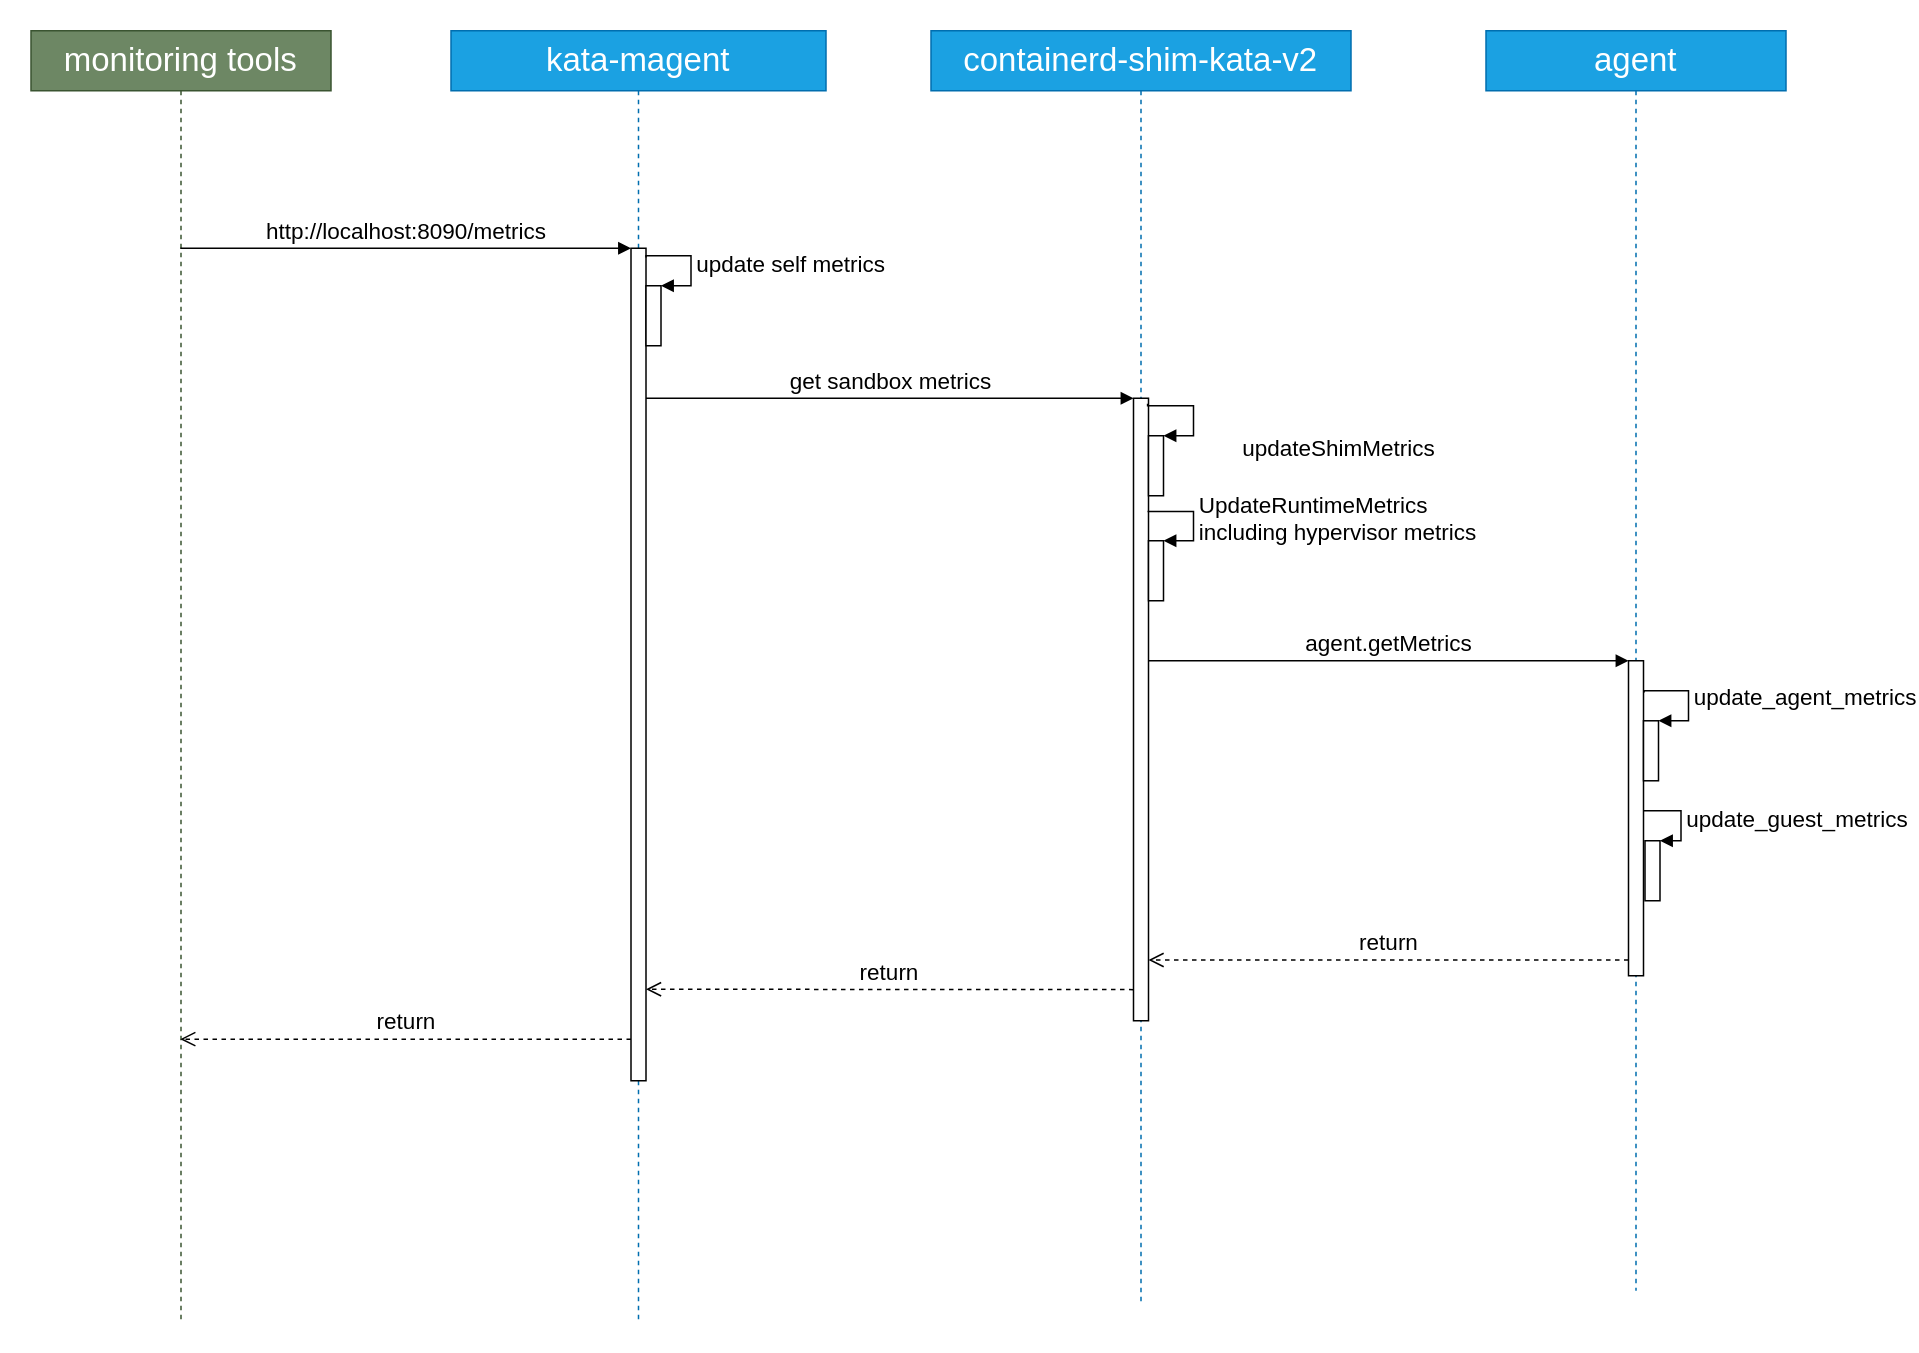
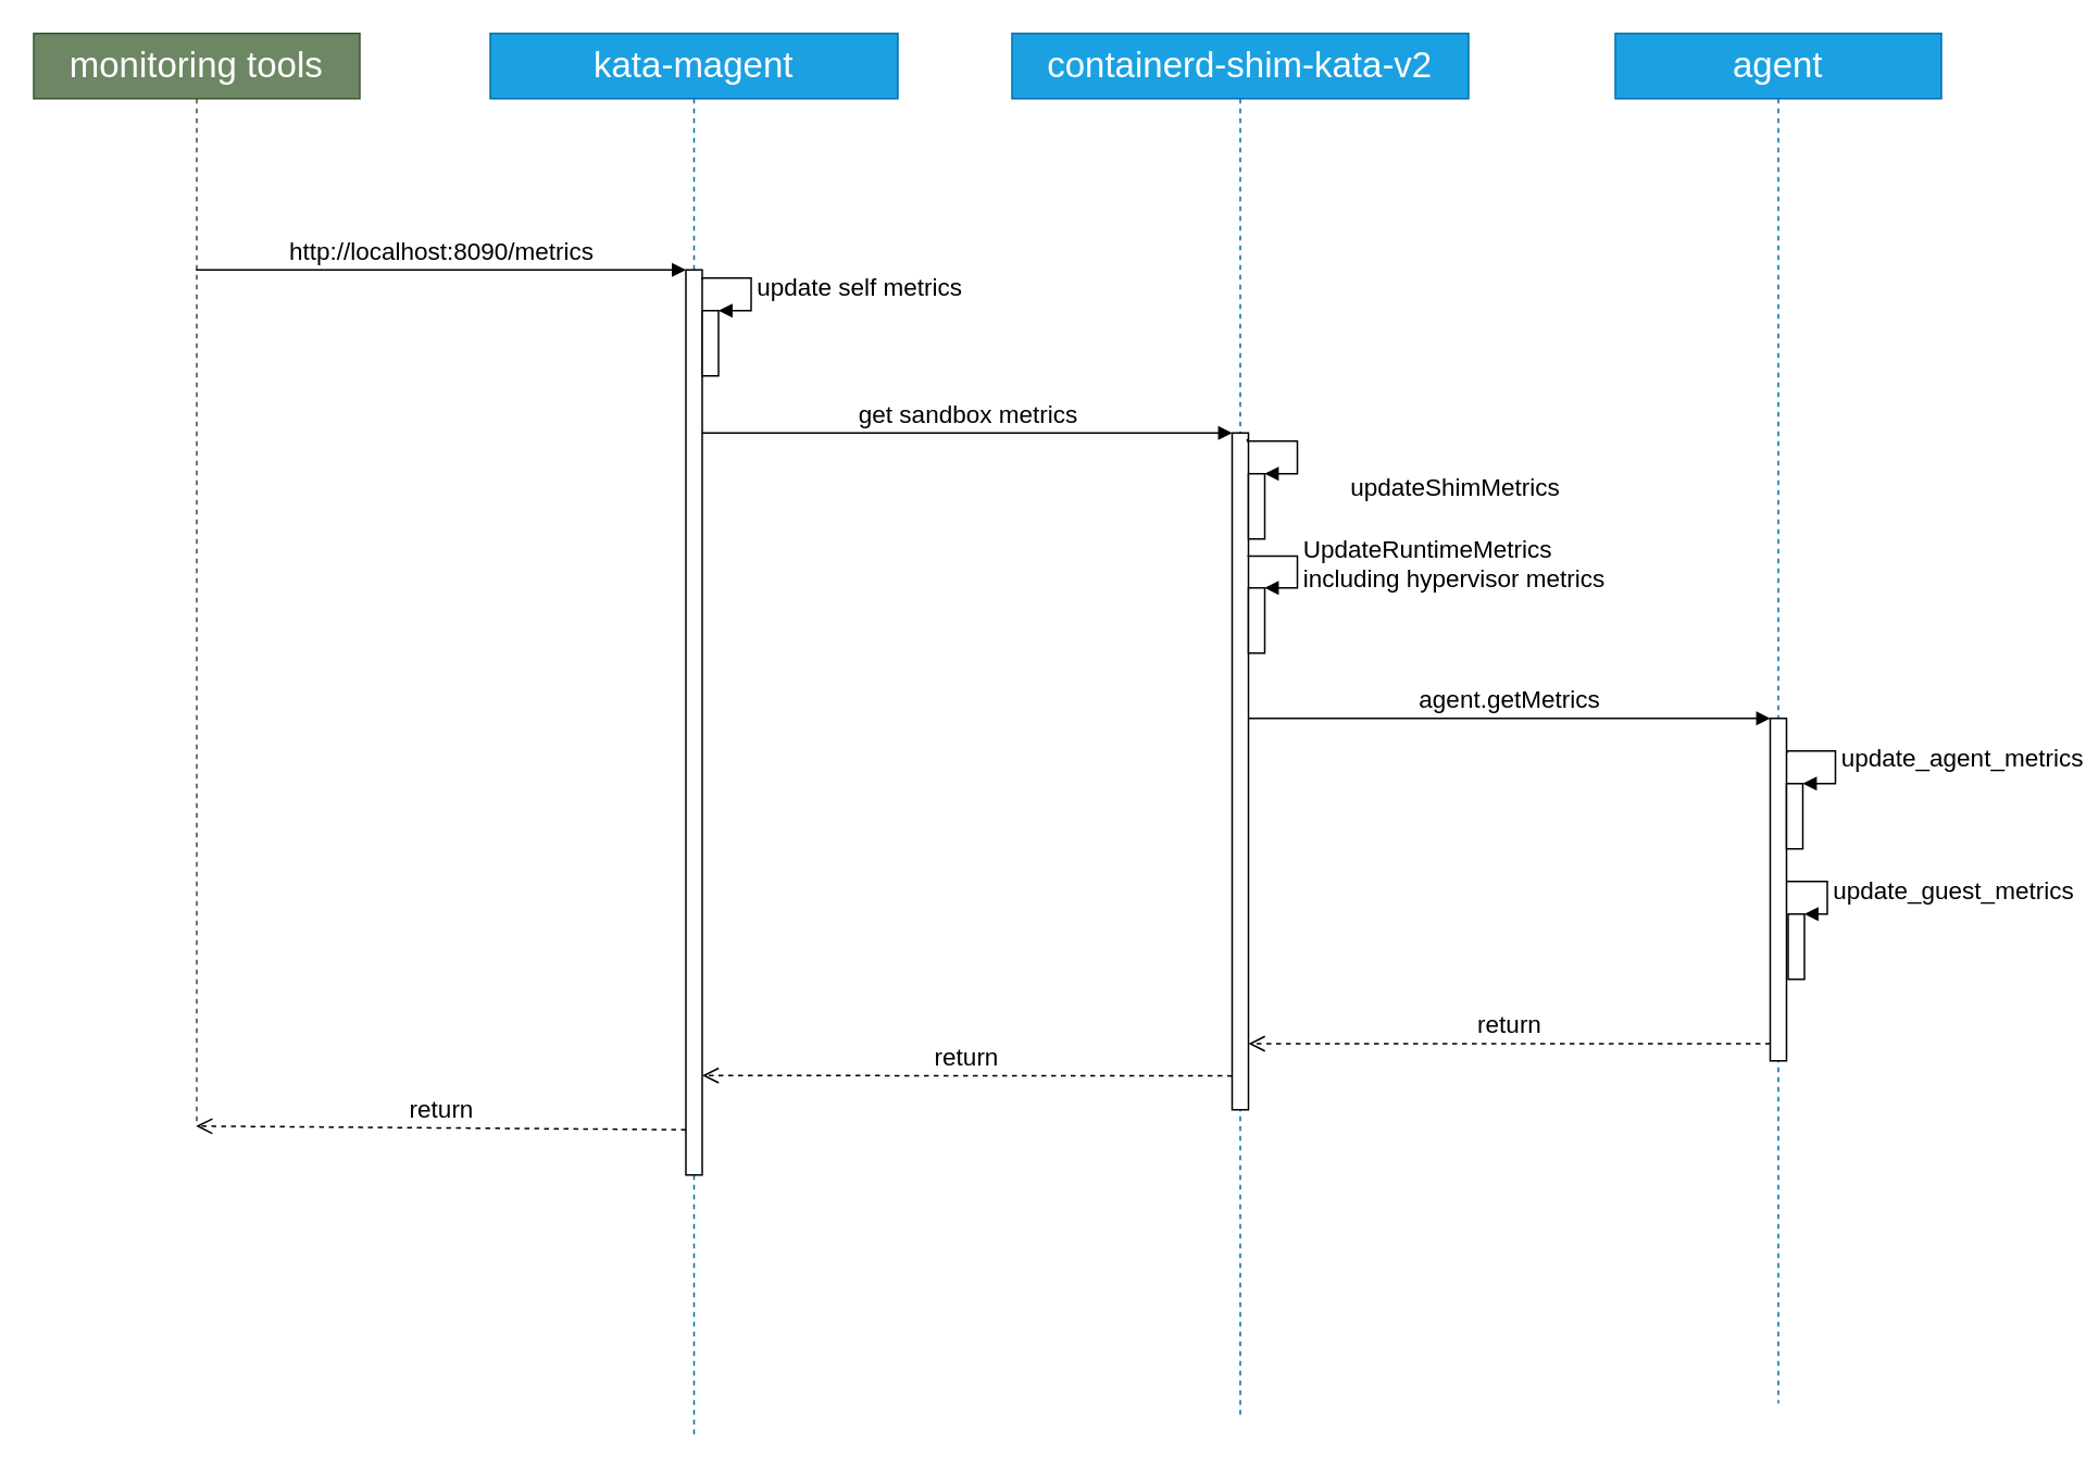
  <mxCell id="0" />
  <mxCell id="1" parent="0" />
- <mxCell id="2" value="monitoring tools" style="shape=umlLifeline;perimeter=lifelinePerimeter;whiteSpace=wrap;html=1;container=1;collapsible=0;recursiveResize=0;outlineConnect=0;fontSize=22;fillColor=#6d8764;strokeColor=#3A5431;fontColor=#ffffff;" parent="1" vertex="1"><mxGeometry x="20" y="20" width="200" height="860" as="geometry" /></mxCell>
+ <mxCell id="2" value="monitoring tools" style="shape=umlLifeline;perimeter=lifelinePerimeter;whiteSpace=wrap;html=1;container=1;collapsible=0;recursiveResize=0;outlineConnect=0;fontSize=22;fillColor=#6d8764;strokeColor=#3A5431;fontColor=#ffffff;" parent="1" vertex="1"><mxGeometry x="20" y="20" width="200" height="670" as="geometry" /></mxCell>
  <mxCell id="3" value="kata-magent" style="shape=umlLifeline;perimeter=lifelinePerimeter;whiteSpace=wrap;html=1;container=1;collapsible=0;recursiveResize=0;outlineConnect=0;fontSize=22;fillColor=#1ba1e2;strokeColor=#006EAF;fontColor=#ffffff;" parent="1" vertex="1"><mxGeometry x="300" y="20" width="250" height="860" as="geometry" /></mxCell>
  <mxCell id="4" value="" style="html=1;points=[];perimeter=orthogonalPerimeter;fontSize=22;" parent="3" vertex="1"><mxGeometry x="120" y="145" width="10" height="555" as="geometry" /></mxCell>
  <mxCell id="5" value="&lt;span style=&quot;font-size: 22px;&quot;&gt;containerd-shim-kata-v2&lt;/span&gt;" style="shape=umlLifeline;perimeter=lifelinePerimeter;whiteSpace=wrap;html=1;container=1;collapsible=0;recursiveResize=0;outlineConnect=0;fontSize=22;fillColor=#1ba1e2;strokeColor=#006EAF;fontColor=#ffffff;" parent="1" vertex="1"><mxGeometry x="620" y="20" width="280" height="850" as="geometry" /></mxCell>
  <mxCell id="6" value="" style="html=1;points=[];perimeter=orthogonalPerimeter;fontSize=15;" parent="5" vertex="1"><mxGeometry x="135" y="245" width="10" height="415" as="geometry" /></mxCell>
  <mxCell id="7" value="" style="html=1;points=[];perimeter=orthogonalPerimeter;fontSize=15;" parent="5" vertex="1"><mxGeometry x="145" y="270" width="10" height="40" as="geometry" /></mxCell>
  <mxCell id="8" value="&lt;div&gt;updateShimMetrics&lt;/div&gt;" style="edgeStyle=orthogonalEdgeStyle;html=1;align=left;spacingLeft=2;endArrow=block;rounded=0;entryX=1;entryY=0;fontSize=15;exitX=0.938;exitY=0.009;exitDx=0;exitDy=0;exitPerimeter=0;" parent="5" source="6" target="7" edge="1"><mxGeometry x="-0.23" y="-18" relative="1" as="geometry"><mxPoint x="150" y="250" as="sourcePoint" /><Array as="points"><mxPoint x="144" y="250" /><mxPoint x="175" y="250" /><mxPoint x="175" y="270" /></Array><mxPoint x="33" y="10" as="offset" /></mxGeometry></mxCell>
  <mxCell id="9" value="" style="html=1;points=[];perimeter=orthogonalPerimeter;fontSize=15;" parent="5" vertex="1"><mxGeometry x="145" y="340" width="10" height="40" as="geometry" /></mxCell>
  <mxCell id="10" value="UpdateRuntimeMetrics&lt;br&gt;including hypervisor metrics" style="edgeStyle=orthogonalEdgeStyle;html=1;align=left;spacingLeft=2;endArrow=block;rounded=0;entryX=1;entryY=0;fontSize=15;exitX=0.938;exitY=0.182;exitDx=0;exitDy=0;exitPerimeter=0;" parent="5" source="6" target="9" edge="1"><mxGeometry relative="1" as="geometry"><mxPoint x="150" y="320" as="sourcePoint" /><Array as="points"><mxPoint x="175" y="320" /><mxPoint x="175" y="340" /></Array></mxGeometry></mxCell>
  <mxCell id="11" value="agent" style="shape=umlLifeline;perimeter=lifelinePerimeter;whiteSpace=wrap;html=1;container=1;collapsible=0;recursiveResize=0;outlineConnect=0;fontSize=22;fillColor=#1ba1e2;strokeColor=#006EAF;fontColor=#ffffff;" parent="1" vertex="1"><mxGeometry x="990" y="20" width="200" height="840" as="geometry" /></mxCell>
  <mxCell id="12" value="" style="html=1;points=[];perimeter=orthogonalPerimeter;fontSize=15;" parent="11" vertex="1"><mxGeometry x="95" y="420" width="10" height="210" as="geometry" /></mxCell>
  <mxCell id="13" value="" style="html=1;points=[];perimeter=orthogonalPerimeter;fontSize=15;" parent="11" vertex="1"><mxGeometry x="105" y="460.02" width="10" height="40" as="geometry" /></mxCell>
  <mxCell id="14" value="update_agent_metrics" style="edgeStyle=orthogonalEdgeStyle;html=1;align=left;spacingLeft=2;endArrow=block;rounded=0;entryX=1;entryY=0;fontSize=15;exitX=1.041;exitY=0.101;exitDx=0;exitDy=0;exitPerimeter=0;" parent="11" source="12" target="13" edge="1"><mxGeometry relative="1" as="geometry"><mxPoint x="110" y="440.02" as="sourcePoint" /><Array as="points"><mxPoint x="105" y="440" /><mxPoint x="135" y="440" /><mxPoint x="135" y="460" /></Array></mxGeometry></mxCell>
  <mxCell id="15" value="http://localhost:8090/metrics" style="html=1;verticalAlign=bottom;endArrow=block;entryX=0;entryY=0;fontSize=15;" parent="1" source="2" target="4" edge="1"><mxGeometry relative="1" as="geometry"><mxPoint x="120" y="170" as="sourcePoint" /></mxGeometry></mxCell>
  <mxCell id="16" value="return" style="html=1;verticalAlign=bottom;endArrow=open;dashed=1;endSize=8;exitX=0;exitY=0.95;fontSize=15;" parent="1" source="4" target="2" edge="1"><mxGeometry relative="1" as="geometry"><mxPoint x="120" y="246" as="targetPoint" /></mxGeometry></mxCell>
  <mxCell id="17" value="" style="html=1;points=[];perimeter=orthogonalPerimeter;fontSize=17;" parent="1" vertex="1"><mxGeometry x="430" y="190" width="10" height="40" as="geometry" /></mxCell>
  <mxCell id="18" value="update self metrics" style="edgeStyle=orthogonalEdgeStyle;html=1;align=left;spacingLeft=2;endArrow=block;rounded=0;entryX=1;entryY=0;fontSize=15;exitX=1;exitY=0.011;exitDx=0;exitDy=0;exitPerimeter=0;" parent="1" source="4" target="17" edge="1"><mxGeometry relative="1" as="geometry"><mxPoint x="435" y="170" as="sourcePoint" /><Array as="points"><mxPoint x="430" y="170" /><mxPoint x="460" y="170" /><mxPoint x="460" y="190" /></Array></mxGeometry></mxCell>
  <mxCell id="19" value="get sandbox metrics" style="html=1;verticalAlign=bottom;endArrow=block;entryX=0;entryY=0;fontSize=15;" parent="1" target="6" edge="1"><mxGeometry relative="1" as="geometry"><mxPoint x="430" y="265" as="sourcePoint" /></mxGeometry></mxCell>
  <mxCell id="20" value="return" style="html=1;verticalAlign=bottom;endArrow=open;dashed=1;endSize=8;exitX=0;exitY=0.95;fontSize=15;" parent="1" source="6" edge="1"><mxGeometry relative="1" as="geometry"><mxPoint x="430" y="659" as="targetPoint" /></mxGeometry></mxCell>
  <mxCell id="21" value="agent.getMetrics" style="html=1;verticalAlign=bottom;endArrow=block;entryX=0;entryY=0;fontSize=15;" parent="1" source="6" target="12" edge="1"><mxGeometry relative="1" as="geometry"><mxPoint x="770" y="440" as="sourcePoint" /></mxGeometry></mxCell>
  <mxCell id="22" value="return" style="html=1;verticalAlign=bottom;endArrow=open;dashed=1;endSize=8;exitX=0;exitY=0.95;fontSize=15;" parent="1" source="12" target="6" edge="1"><mxGeometry relative="1" as="geometry"><mxPoint x="760" y="516" as="targetPoint" /></mxGeometry></mxCell>
  <mxCell id="23" value="" style="html=1;points=[];perimeter=orthogonalPerimeter;fontSize=15;" parent="1" vertex="1"><mxGeometry x="1096" y="560" width="10" height="40" as="geometry" /></mxCell>
  <mxCell id="24" value="update_guest_metrics" style="edgeStyle=orthogonalEdgeStyle;html=1;align=left;spacingLeft=2;endArrow=block;rounded=0;entryX=1;entryY=0;fontSize=15;" parent="1" target="23" edge="1"><mxGeometry relative="1" as="geometry"><mxPoint x="1095" y="540" as="sourcePoint" /><Array as="points"><mxPoint x="1120" y="540" /></Array></mxGeometry></mxCell>
